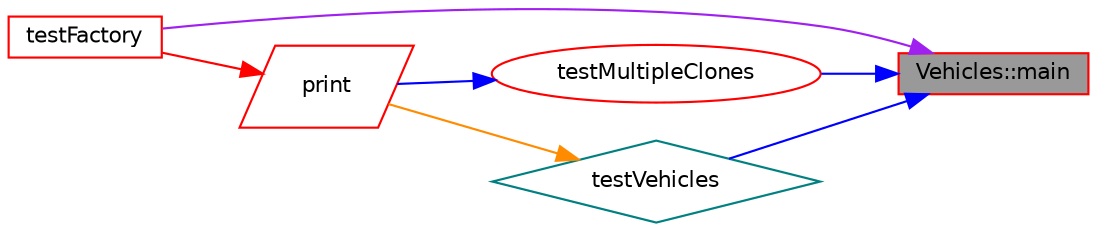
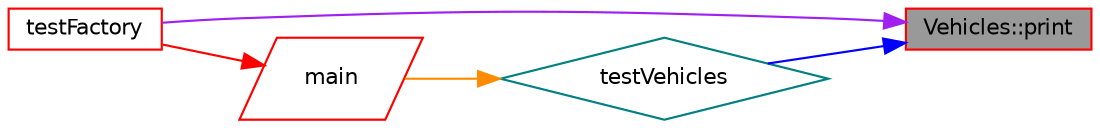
  digraph {
    rankdir=RL
    node [color=red fillcolor=white fontname=Helvetica fontsize=10 shape=box style=filled]
    edge [color=blue dir=back fontname=Helvetica fontsize=10 labelfontname=Helvetica labelfontsize=10 style=solid]
-   n1 [fillcolor=grey60 fontcolor=black height=0.2 label="Vehicles::main" width=0.4]
+   n1 [fillcolor=grey60 fontcolor=black height=0.2 label="Vehicles::print" width=0.4]
    n2 [height=0.2 label=testFactory width=0.4]
-   n3 [height=0.2 label=testMultipleClones shape=ellipse width=0.4]
    n4 [color=teal height=0.2 label=testVehicles shape=diamond width=0.4]
-   n5 [height=0.2 label=print shape=parallelogram width=0.4]
+   n5 [height=0.2 label=main shape=parallelogram width=0.4]
    n1 -> n2 [color=purple]
-   n1 -> n3
    n1 -> n4
-   n3 -> n5
    n4 -> n5 [color=darkorange]
    n5 -> n2 [color=red]
  }
